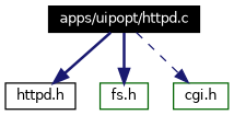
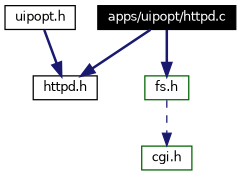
  digraph {
    rankdir=TB
    node [color=black fillcolor=white fontname=Helvetica fontsize=10 shape=record style=filled]
    edge [color=midnightblue fontname=Helvetica fontsize=10 labelfontname=Helvetica labelfontsize=10 style=bold]
    n1 [fillcolor=black fontcolor=white height=0.2 label="apps/uipopt/httpd.c" width=0.4]
    n2 [height=0.2 label="httpd.h" width=0.4]
    n3 [color=darkgreen height=0.2 label="fs.h" width=0.4]
    n4 [color=darkgreen height=0.2 label="cgi.h" width=0.4]
+   n5 [height=0.2 label="uipopt.h" width=0.4]
    n1 -> n2
    n1 -> n3
-   n1 -> n4 [style=dashed]
+   n3 -> n4 [style=dashed]
+   n5 -> n2
  }
